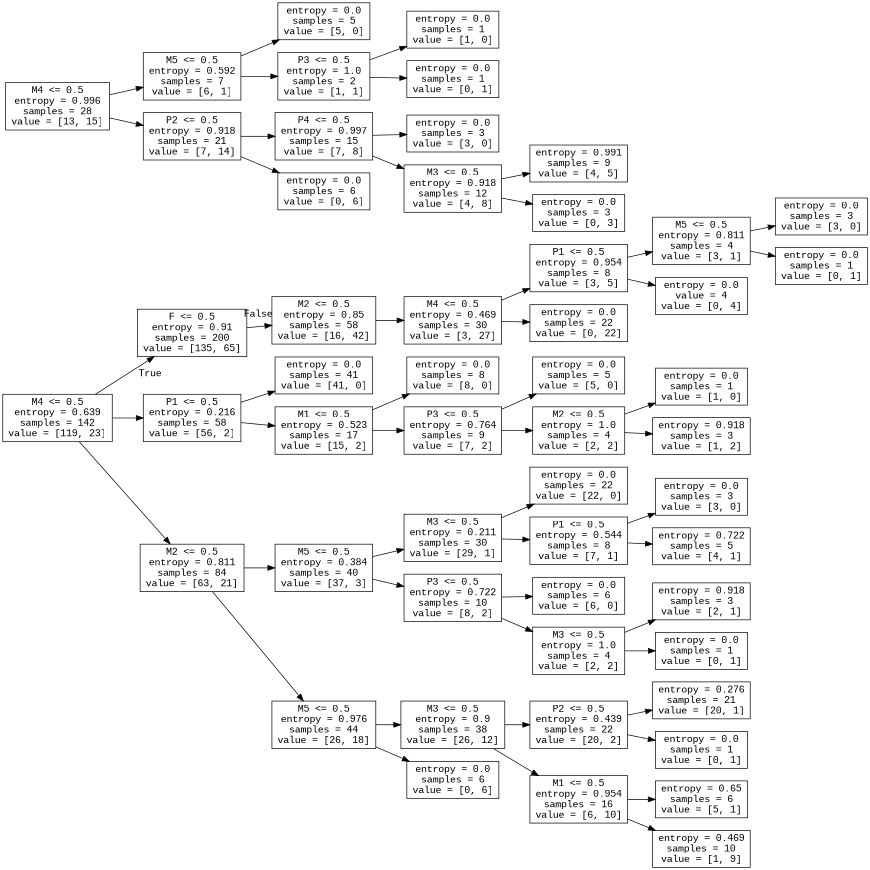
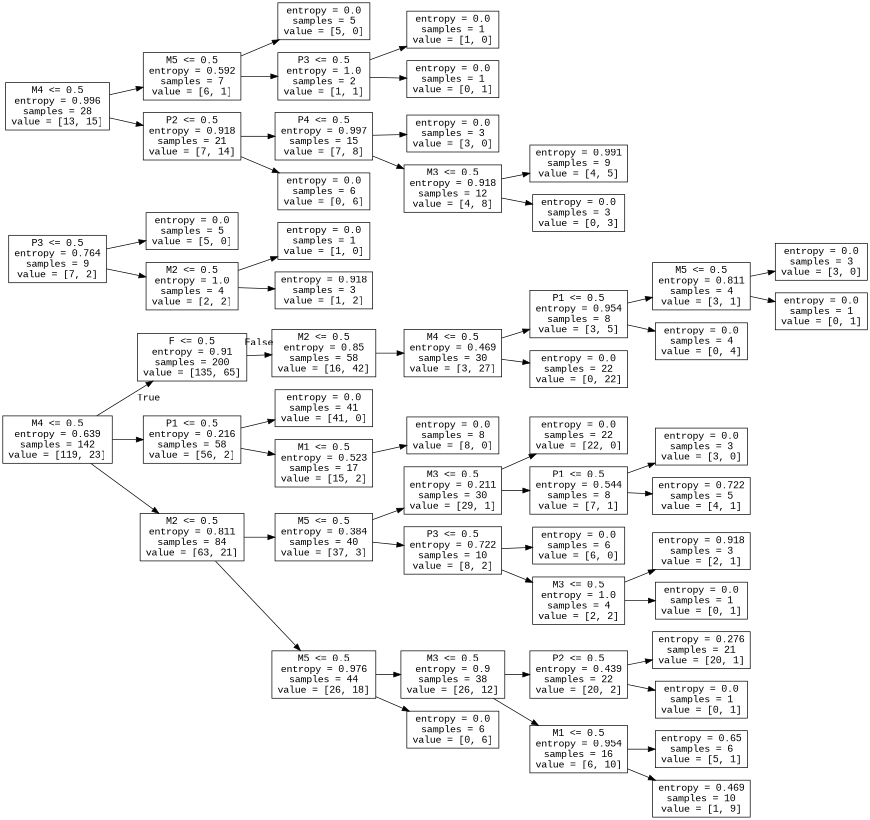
  digraph {
    fontname="Liberation Mono"
    rankdir=LR
    node [fontname="Liberation Mono" shape=box]
    edge [fontname="Liberation Mono"]
    n1 [label="F <= 0.5\nentropy = 0.91\nsamples = 200\nvalue = [135, 65]"]
    n2 [label="M2 <= 0.5\nentropy = 0.85\nsamples = 58\nvalue = [16, 42]"]
    n3 [label="M4 <= 0.5\nentropy = 0.639\nsamples = 142\nvalue = [119, 23]"]
    n4 [label="P1 <= 0.5\nentropy = 0.216\nsamples = 58\nvalue = [56, 2]"]
    n5 [label="M2 <= 0.5\nentropy = 0.811\nsamples = 84\nvalue = [63, 21]"]
    n6 [label="M4 <= 0.5\nentropy = 0.469\nsamples = 30\nvalue = [3, 27]"]
    n7 [label="entropy = 0.0\nsamples = 41\nvalue = [41, 0]"]
    n8 [label="M1 <= 0.5\nentropy = 0.523\nsamples = 17\nvalue = [15, 2]"]
    n9 [label="M5 <= 0.5\nentropy = 0.384\nsamples = 40\nvalue = [37, 3]"]
    n10 [label="M5 <= 0.5\nentropy = 0.976\nsamples = 44\nvalue = [26, 18]"]
    n11 [label="entropy = 0.0\nsamples = 8\nvalue = [8, 0]"]
    n12 [label="P3 <= 0.5\nentropy = 0.764\nsamples = 9\nvalue = [7, 2]"]
    n13 [label="entropy = 0.0\nsamples = 5\nvalue = [5, 0]"]
    n14 [label="M2 <= 0.5\nentropy = 1.0\nsamples = 4\nvalue = [2, 2]"]
    n15 [label="entropy = 0.0\nsamples = 1\nvalue = [1, 0]"]
    n16 [label="entropy = 0.918\nsamples = 3\nvalue = [1, 2]"]
    n17 [label="M3 <= 0.5\nentropy = 0.211\nsamples = 30\nvalue = [29, 1]"]
    n18 [label="P3 <= 0.5\nentropy = 0.722\nsamples = 10\nvalue = [8, 2]"]
    n19 [label="M3 <= 0.5\nentropy = 0.9\nsamples = 38\nvalue = [26, 12]"]
    n20 [label="entropy = 0.0\nsamples = 6\nvalue = [0, 6]"]
    n21 [label="entropy = 0.0\nsamples = 22\nvalue = [22, 0]"]
    n22 [label="P1 <= 0.5\nentropy = 0.544\nsamples = 8\nvalue = [7, 1]"]
    n23 [label="entropy = 0.0\nsamples = 6\nvalue = [6, 0]"]
    n24 [label="M3 <= 0.5\nentropy = 1.0\nsamples = 4\nvalue = [2, 2]"]
    n25 [label="entropy = 0.0\nsamples = 3\nvalue = [3, 0]"]
    n26 [label="entropy = 0.722\nsamples = 5\nvalue = [4, 1]"]
    n27 [label="entropy = 0.918\nsamples = 3\nvalue = [2, 1]"]
    n28 [label="entropy = 0.0\nsamples = 1\nvalue = [0, 1]"]
    n29 [label="P2 <= 0.5\nentropy = 0.439\nsamples = 22\nvalue = [20, 2]"]
    n30 [label="M1 <= 0.5\nentropy = 0.954\nsamples = 16\nvalue = [6, 10]"]
    n31 [label="entropy = 0.276\nsamples = 21\nvalue = [20, 1]"]
    n32 [label="entropy = 0.0\nsamples = 1\nvalue = [0, 1]"]
    n33 [label="entropy = 0.65\nsamples = 6\nvalue = [5, 1]"]
    n34 [label="entropy = 0.469\nsamples = 10\nvalue = [1, 9]"]
    n35 [label="M4 <= 0.5\nentropy = 0.996\nsamples = 28\nvalue = [13, 15]"]
    n36 [label="M5 <= 0.5\nentropy = 0.592\nsamples = 7\nvalue = [6, 1]"]
    n37 [label="P2 <= 0.5\nentropy = 0.918\nsamples = 21\nvalue = [7, 14]"]
    n38 [label="P1 <= 0.5\nentropy = 0.954\nsamples = 8\nvalue = [3, 5]"]
    n39 [label="entropy = 0.0\nsamples = 22\nvalue = [0, 22]"]
    n40 [label="entropy = 0.0\nsamples = 5\nvalue = [5, 0]"]
    n41 [label="P3 <= 0.5\nentropy = 1.0\nsamples = 2\nvalue = [1, 1]"]
    n42 [label="P4 <= 0.5\nentropy = 0.997\nsamples = 15\nvalue = [7, 8]"]
    n43 [label="entropy = 0.0\nsamples = 6\nvalue = [0, 6]"]
    n44 [label="entropy = 0.0\nsamples = 1\nvalue = [1, 0]"]
    n45 [label="entropy = 0.0\nsamples = 1\nvalue = [0, 1]"]
    n46 [label="entropy = 0.0\nsamples = 3\nvalue = [3, 0]"]
    n47 [label="M3 <= 0.5\nentropy = 0.918\nsamples = 12\nvalue = [4, 8]"]
    n48 [label="entropy = 0.991\nsamples = 9\nvalue = [4, 5]"]
    n49 [label="entropy = 0.0\nsamples = 3\nvalue = [0, 3]"]
    n50 [label="M5 <= 0.5\nentropy = 0.811\nsamples = 4\nvalue = [3, 1]"]
-   n51 [label="entropy = 0.0\nvalue = 4\nvalue = [0, 4]"]
+   n51 [label="entropy = 0.0\nsamples = 4\nvalue = [0, 4]"]
    n52 [label="entropy = 0.0\nsamples = 3\nvalue = [3, 0]"]
    n53 [label="entropy = 0.0\nsamples = 1\nvalue = [0, 1]"]
    n1 -> n2 [headlabel=False labelangle=-45 labeldistance=2.5]
    n2 -> n6
    n3 -> n1 [headlabel=True labelangle=45 labeldistance=2.5]
    n3 -> n4
    n3 -> n5
    n4 -> n7
    n4 -> n8
    n5 -> n9
    n5 -> n10
    n6 -> n38
    n6 -> n39
    n8 -> n11
-   n8 -> n12
    n9 -> n17
    n9 -> n18
    n10 -> n19
    n10 -> n20
    n12 -> n13
    n12 -> n14
    n14 -> n15
    n14 -> n16
    n17 -> n21
    n17 -> n22
    n18 -> n23
    n18 -> n24
    n19 -> n29
    n19 -> n30
    n22 -> n25
    n22 -> n26
    n24 -> n27
    n24 -> n28
    n29 -> n31
    n29 -> n32
    n30 -> n33
    n30 -> n34
    n35 -> n36
    n35 -> n37
    n36 -> n40
    n36 -> n41
    n37 -> n42
    n37 -> n43
    n38 -> n50
    n38 -> n51
    n41 -> n44
    n41 -> n45
    n42 -> n46
    n42 -> n47
    n47 -> n48
    n47 -> n49
    n50 -> n52
    n50 -> n53
  }
